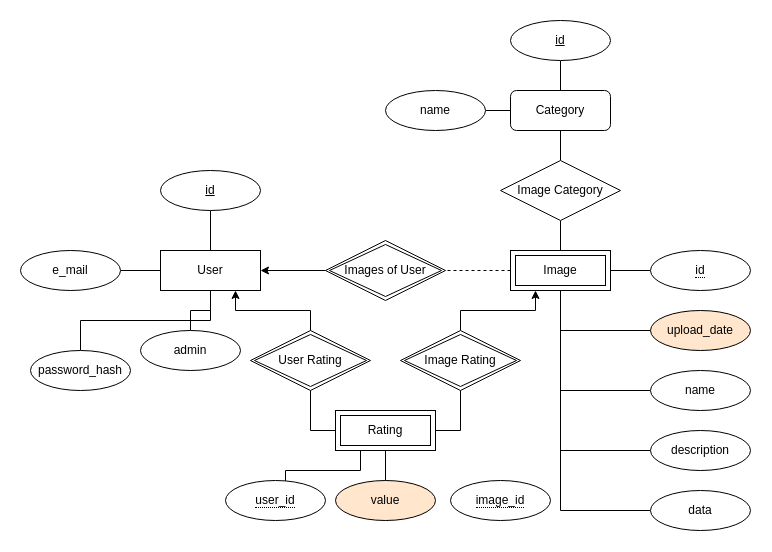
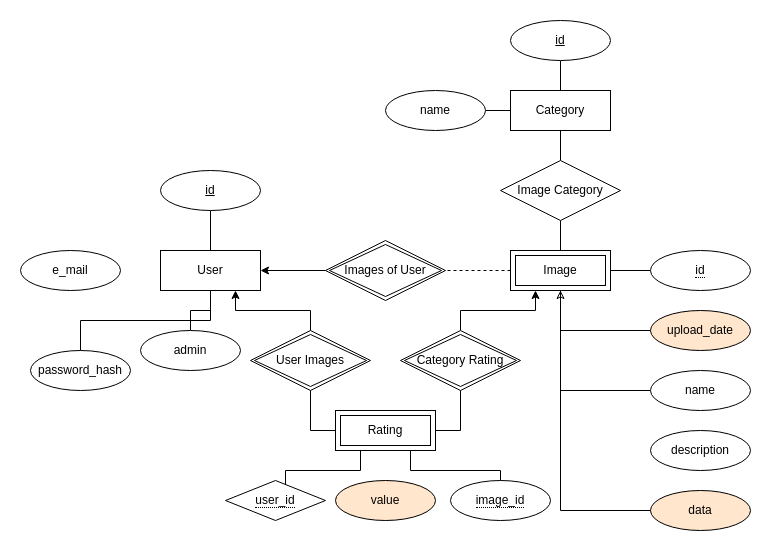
  <mxCell id="0" />
  <mxCell id="1" parent="0" />
  <mxCell id="2" value="&lt;div&gt;User&lt;/div&gt;" style="whiteSpace=wrap;html=1;align=center;" vertex="1" parent="1"><mxGeometry x="160" y="250" width="100" height="40" as="geometry" /></mxCell>
  <mxCell id="3" style="edgeStyle=orthogonalEdgeStyle;rounded=0;orthogonalLoop=1;jettySize=auto;html=1;exitX=0.5;exitY=1;exitDx=0;exitDy=0;entryX=0.5;entryY=0;entryDx=0;entryDy=0;endArrow=none;endFill=0;" edge="1" parent="1" source="4" target="2"><mxGeometry relative="1" as="geometry" /></mxCell>
  <mxCell id="4" value="&lt;div&gt;id&lt;/div&gt;" style="ellipse;whiteSpace=wrap;html=1;align=center;fontStyle=4;" vertex="1" parent="1"><mxGeometry x="160" y="170" width="100" height="40" as="geometry" /></mxCell>
- <mxCell id="5" style="edgeStyle=orthogonalEdgeStyle;rounded=0;orthogonalLoop=1;jettySize=auto;html=1;exitX=1;exitY=0.5;exitDx=0;exitDy=0;entryX=0;entryY=0.5;entryDx=0;entryDy=0;endArrow=none;endFill=0;" edge="1" parent="1" source="6" target="2"><mxGeometry relative="1" as="geometry" /></mxCell>
  <mxCell id="6" value="&lt;div&gt;e_mail&lt;/div&gt;" style="ellipse;whiteSpace=wrap;html=1;align=center;" vertex="1" parent="1"><mxGeometry x="20" y="250" width="100" height="40" as="geometry" /></mxCell>
  <mxCell id="7" style="edgeStyle=orthogonalEdgeStyle;rounded=0;orthogonalLoop=1;jettySize=auto;html=1;exitX=0.5;exitY=0;exitDx=0;exitDy=0;endArrow=none;endFill=0;" edge="1" parent="1" source="8" target="2"><mxGeometry relative="1" as="geometry" /></mxCell>
  <mxCell id="8" value="&lt;div&gt;password_hash&lt;/div&gt;" style="ellipse;whiteSpace=wrap;html=1;align=center;" vertex="1" parent="1"><mxGeometry x="30" y="350" width="100" height="40" as="geometry" /></mxCell>
  <mxCell id="9" style="edgeStyle=orthogonalEdgeStyle;rounded=0;orthogonalLoop=1;jettySize=auto;html=1;exitX=0;exitY=0.5;exitDx=0;exitDy=0;entryX=1;entryY=0.5;entryDx=0;entryDy=0;endArrow=classic;endFill=1;" edge="1" parent="1" source="10" target="2"><mxGeometry relative="1" as="geometry" /></mxCell>
  <mxCell id="10" value="Images of User" style="shape=rhombus;double=1;perimeter=rhombusPerimeter;whiteSpace=wrap;html=1;align=center;" vertex="1" parent="1"><mxGeometry x="325" y="240" width="120" height="60" as="geometry" /></mxCell>
  <mxCell id="11" style="edgeStyle=orthogonalEdgeStyle;rounded=0;orthogonalLoop=1;jettySize=auto;html=1;exitX=1;exitY=0.5;exitDx=0;exitDy=0;entryX=0;entryY=0.5;entryDx=0;entryDy=0;endArrow=none;endFill=0;" edge="1" parent="1" source="15" target="16"><mxGeometry relative="1" as="geometry" /></mxCell>
  <mxCell id="12" style="edgeStyle=orthogonalEdgeStyle;rounded=0;orthogonalLoop=1;jettySize=auto;html=1;exitX=0;exitY=0.5;exitDx=0;exitDy=0;entryX=1;entryY=0.5;entryDx=0;entryDy=0;endArrow=none;endFill=0;dashed=1;" edge="1" parent="1" source="15" target="10"><mxGeometry relative="1" as="geometry" /></mxCell>
  <mxCell id="13" style="edgeStyle=orthogonalEdgeStyle;rounded=0;orthogonalLoop=1;jettySize=auto;html=1;exitX=0.5;exitY=1;exitDx=0;exitDy=0;entryX=0;entryY=0.5;entryDx=0;entryDy=0;endArrow=none;endFill=0;" edge="1" parent="1" source="15" target="27"><mxGeometry relative="1" as="geometry" /></mxCell>
- <mxCell id="14" style="edgeStyle=orthogonalEdgeStyle;rounded=0;orthogonalLoop=1;jettySize=auto;html=1;exitX=0.5;exitY=1;exitDx=0;exitDy=0;entryX=0;entryY=0.5;entryDx=0;entryDy=0;endArrow=none;endFill=0;" edge="1" parent="1" source="15" target="30"><mxGeometry relative="1" as="geometry" /></mxCell>
  <mxCell id="15" value="Image" style="shape=ext;margin=3;double=1;whiteSpace=wrap;html=1;align=center;" vertex="1" parent="1"><mxGeometry x="510" y="250" width="100" height="40" as="geometry" /></mxCell>
  <mxCell id="16" value="&lt;span style=&quot;border-bottom: 1px dotted&quot;&gt;id&lt;/span&gt;" style="ellipse;whiteSpace=wrap;html=1;align=center;" vertex="1" parent="1"><mxGeometry x="650" y="250" width="100" height="40" as="geometry" /></mxCell>
  <mxCell id="17" style="edgeStyle=orthogonalEdgeStyle;rounded=0;orthogonalLoop=1;jettySize=auto;html=1;entryX=1;entryY=0.5;entryDx=0;entryDy=0;endArrow=none;endFill=0;" edge="1" parent="1" source="18" target="24"><mxGeometry relative="1" as="geometry" /></mxCell>
- <mxCell id="18" value="&lt;div&gt;Category&lt;/div&gt;" style="whiteSpace=wrap;html=1;align=center;rounded=1;" vertex="1" parent="1"><mxGeometry x="510" y="90" width="100" height="40" as="geometry" /></mxCell>
+ <mxCell id="18" value="&lt;div&gt;Category&lt;/div&gt;" style="whiteSpace=wrap;html=1;align=center;" vertex="1" parent="1"><mxGeometry x="510" y="90" width="100" height="40" as="geometry" /></mxCell>
  <mxCell id="19" style="edgeStyle=orthogonalEdgeStyle;rounded=0;orthogonalLoop=1;jettySize=auto;html=1;exitX=0.5;exitY=1;exitDx=0;exitDy=0;entryX=0.5;entryY=0;entryDx=0;entryDy=0;endArrow=none;endFill=0;" edge="1" parent="1" source="21" target="15"><mxGeometry relative="1" as="geometry" /></mxCell>
  <mxCell id="20" style="edgeStyle=orthogonalEdgeStyle;rounded=0;orthogonalLoop=1;jettySize=auto;html=1;exitX=0.5;exitY=0;exitDx=0;exitDy=0;entryX=0.5;entryY=1;entryDx=0;entryDy=0;endArrow=none;endFill=0;" edge="1" parent="1" source="21" target="18"><mxGeometry relative="1" as="geometry" /></mxCell>
  <mxCell id="21" value="Image Category" style="shape=rhombus;perimeter=rhombusPerimeter;whiteSpace=wrap;html=1;align=center;" vertex="1" parent="1"><mxGeometry x="500" y="160" width="120" height="60" as="geometry" /></mxCell>
  <mxCell id="22" style="edgeStyle=orthogonalEdgeStyle;rounded=0;orthogonalLoop=1;jettySize=auto;html=1;exitX=0.5;exitY=1;exitDx=0;exitDy=0;entryX=0.5;entryY=0;entryDx=0;entryDy=0;endArrow=none;endFill=0;" edge="1" parent="1" source="23" target="18"><mxGeometry relative="1" as="geometry" /></mxCell>
  <mxCell id="23" value="id" style="ellipse;whiteSpace=wrap;html=1;align=center;fontStyle=4;" vertex="1" parent="1"><mxGeometry x="510" y="20" width="100" height="40" as="geometry" /></mxCell>
  <mxCell id="24" value="name" style="ellipse;whiteSpace=wrap;html=1;align=center;" vertex="1" parent="1"><mxGeometry x="385" y="90" width="100" height="40" as="geometry" /></mxCell>
  <mxCell id="25" style="edgeStyle=orthogonalEdgeStyle;rounded=0;orthogonalLoop=1;jettySize=auto;html=1;exitX=0.5;exitY=0;exitDx=0;exitDy=0;entryX=0.5;entryY=1;entryDx=0;entryDy=0;endArrow=none;endFill=0;" edge="1" parent="1" source="26" target="2"><mxGeometry relative="1" as="geometry" /></mxCell>
  <mxCell id="26" value="&lt;div&gt;admin&lt;/div&gt;" style="ellipse;whiteSpace=wrap;html=1;align=center;" vertex="1" parent="1"><mxGeometry x="140" y="330" width="100" height="40" as="geometry" /></mxCell>
  <mxCell id="27" value="name" style="ellipse;whiteSpace=wrap;html=1;align=center;" vertex="1" parent="1"><mxGeometry x="650" y="370" width="100" height="40" as="geometry" /></mxCell>
  <mxCell id="28" style="edgeStyle=orthogonalEdgeStyle;rounded=0;orthogonalLoop=1;jettySize=auto;html=1;exitX=0;exitY=0.5;exitDx=0;exitDy=0;entryX=0.5;entryY=1;entryDx=0;entryDy=0;endArrow=none;endFill=0;" edge="1" parent="1" source="29" target="15"><mxGeometry relative="1" as="geometry" /></mxCell>
  <mxCell id="29" value="upload_date" style="ellipse;whiteSpace=wrap;html=1;align=center;fillColor=#ffe6cc;" vertex="1" parent="1"><mxGeometry x="650" y="310" width="100" height="40" as="geometry" /></mxCell>
  <mxCell id="30" value="description" style="ellipse;whiteSpace=wrap;html=1;align=center;" vertex="1" parent="1"><mxGeometry x="650" y="430" width="100" height="40" as="geometry" /></mxCell>
  <mxCell id="31" value="Rating" style="shape=ext;margin=3;double=1;whiteSpace=wrap;html=1;align=center;" vertex="1" parent="1"><mxGeometry x="335" y="410" width="100" height="40" as="geometry" /></mxCell>
  <mxCell id="32" style="edgeStyle=orthogonalEdgeStyle;rounded=0;orthogonalLoop=1;jettySize=auto;html=1;exitX=0.5;exitY=1;exitDx=0;exitDy=0;entryX=0;entryY=0.5;entryDx=0;entryDy=0;endArrow=none;endFill=0;" edge="1" parent="1" source="34" target="31"><mxGeometry relative="1" as="geometry" /></mxCell>
  <mxCell id="33" style="edgeStyle=orthogonalEdgeStyle;rounded=0;orthogonalLoop=1;jettySize=auto;html=1;exitX=0.5;exitY=0;exitDx=0;exitDy=0;entryX=0.75;entryY=1;entryDx=0;entryDy=0;endArrow=classic;endFill=1;" edge="1" parent="1" source="34" target="2"><mxGeometry relative="1" as="geometry" /></mxCell>
- <mxCell id="34" value="User Rating" style="shape=rhombus;double=1;perimeter=rhombusPerimeter;whiteSpace=wrap;html=1;align=center;" vertex="1" parent="1"><mxGeometry x="250" y="330" width="120" height="60" as="geometry" /></mxCell>
+ <mxCell id="34" value="User Images" style="shape=rhombus;double=1;perimeter=rhombusPerimeter;whiteSpace=wrap;html=1;align=center;" vertex="1" parent="1"><mxGeometry x="250" y="330" width="120" height="60" as="geometry" /></mxCell>
  <mxCell id="35" style="edgeStyle=orthogonalEdgeStyle;rounded=0;orthogonalLoop=1;jettySize=auto;html=1;exitX=0.5;exitY=1;exitDx=0;exitDy=0;entryX=1;entryY=0.5;entryDx=0;entryDy=0;endArrow=none;endFill=0;" edge="1" parent="1" source="37" target="31"><mxGeometry relative="1" as="geometry" /></mxCell>
  <mxCell id="36" style="edgeStyle=orthogonalEdgeStyle;rounded=0;orthogonalLoop=1;jettySize=auto;html=1;exitX=0.5;exitY=0;exitDx=0;exitDy=0;entryX=0.25;entryY=1;entryDx=0;entryDy=0;endArrow=classic;endFill=1;" edge="1" parent="1" source="37" target="15"><mxGeometry relative="1" as="geometry" /></mxCell>
- <mxCell id="37" value="Image Rating" style="shape=rhombus;double=1;perimeter=rhombusPerimeter;whiteSpace=wrap;html=1;align=center;" vertex="1" parent="1"><mxGeometry x="400" y="330" width="120" height="60" as="geometry" /></mxCell>
+ <mxCell id="37" value="Category Rating" style="shape=rhombus;double=1;perimeter=rhombusPerimeter;whiteSpace=wrap;html=1;align=center;" vertex="1" parent="1"><mxGeometry x="400" y="330" width="120" height="60" as="geometry" /></mxCell>
  <mxCell id="38" style="edgeStyle=orthogonalEdgeStyle;rounded=0;orthogonalLoop=1;jettySize=auto;html=1;entryX=0.25;entryY=1;entryDx=0;entryDy=0;endArrow=none;endFill=0;" edge="1" parent="1" source="39" target="31"><mxGeometry relative="1" as="geometry"><Array as="points"><mxPoint x="285" y="470" /><mxPoint x="360" y="470" /></Array></mxGeometry></mxCell>
- <mxCell id="39" value="&lt;span style=&quot;border-bottom: 1px dotted&quot;&gt;user_id&lt;/span&gt;" style="ellipse;whiteSpace=wrap;html=1;align=center;" vertex="1" parent="1"><mxGeometry x="225" y="480" width="100" height="40" as="geometry" /></mxCell>
+ <mxCell id="39" value="&lt;span style=&quot;border-bottom: 1px dotted&quot;&gt;user_id&lt;/span&gt;" style="rhombus;whiteSpace=wrap;html=1;align=center;" vertex="1" parent="1"><mxGeometry x="225" y="480" width="100" height="40" as="geometry" /></mxCell>
+ <mxCell id="40" style="edgeStyle=orthogonalEdgeStyle;rounded=0;orthogonalLoop=1;jettySize=auto;html=1;exitX=0.5;exitY=0;exitDx=0;exitDy=0;entryX=0.75;entryY=1;entryDx=0;entryDy=0;endArrow=none;endFill=0;" edge="1" parent="1" source="41" target="31"><mxGeometry relative="1" as="geometry"><Array as="points"><mxPoint x="500" y="470" /><mxPoint x="410" y="470" /></Array></mxGeometry></mxCell>
  <mxCell id="41" value="&lt;span style=&quot;border-bottom: 1px dotted&quot;&gt;image_id&lt;/span&gt;" style="ellipse;whiteSpace=wrap;html=1;align=center;" vertex="1" parent="1"><mxGeometry x="450" y="480" width="100" height="40" as="geometry" /></mxCell>
- <mxCell id="42" style="edgeStyle=orthogonalEdgeStyle;rounded=0;orthogonalLoop=1;jettySize=auto;html=1;entryX=0.5;entryY=1;entryDx=0;entryDy=0;endArrow=none;endFill=0;" edge="1" parent="1" source="43" target="31"><mxGeometry relative="1" as="geometry" /></mxCell>
  <mxCell id="43" value="value" style="ellipse;whiteSpace=wrap;html=1;align=center;fillColor=#ffe6cc;" vertex="1" parent="1"><mxGeometry x="335" y="480" width="100" height="40" as="geometry" /></mxCell>
- <mxCell id="44" style="edgeStyle=orthogonalEdgeStyle;rounded=0;orthogonalLoop=1;jettySize=auto;html=1;exitX=0;exitY=0.5;exitDx=0;exitDy=0;entryX=0.5;entryY=1;entryDx=0;entryDy=0;endArrow=none;endFill=0;" edge="1" parent="1" source="45" target="15"><mxGeometry relative="1" as="geometry" /></mxCell>
- <mxCell id="45" value="data" style="ellipse;whiteSpace=wrap;html=1;align=center;" vertex="1" parent="1"><mxGeometry x="650" y="490" width="100" height="40" as="geometry" /></mxCell>
+ <mxCell id="44" style="edgeStyle=orthogonalEdgeStyle;rounded=0;orthogonalLoop=1;jettySize=auto;html=1;exitX=0;exitY=0.5;exitDx=0;exitDy=0;entryX=0.5;entryY=1;entryDx=0;entryDy=0;endArrow=classic;endFill=0;" edge="1" parent="1" source="45" target="15"><mxGeometry relative="1" as="geometry" /></mxCell>
+ <mxCell id="45" value="data" style="ellipse;whiteSpace=wrap;html=1;align=center;fillColor=#ffe6cc;" vertex="1" parent="1"><mxGeometry x="650" y="490" width="100" height="40" as="geometry" /></mxCell>
